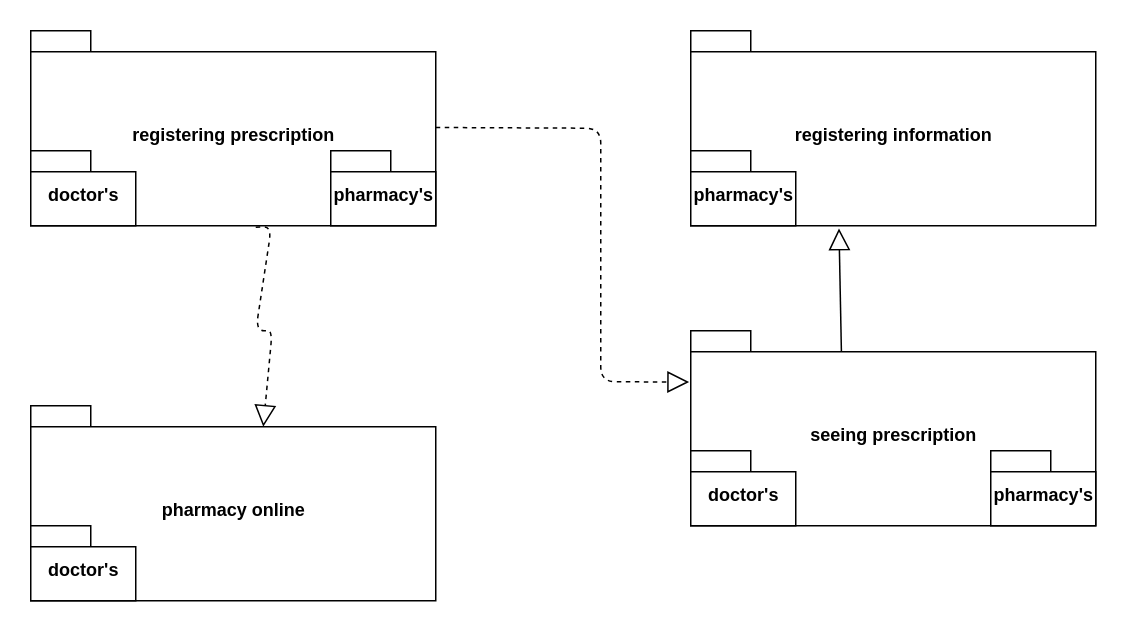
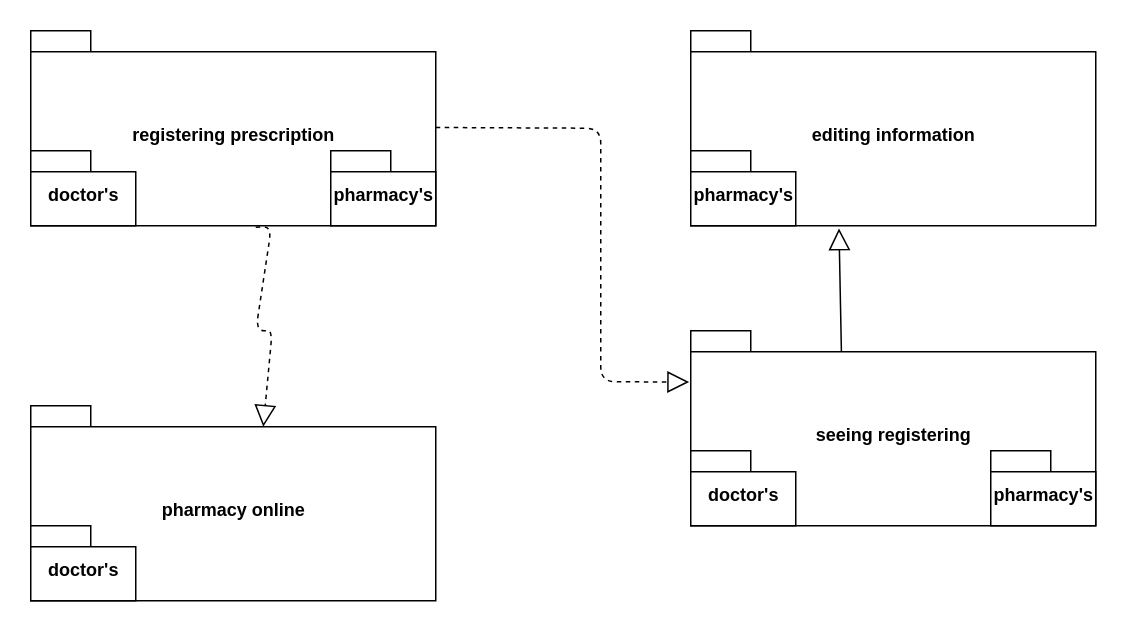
  <mxCell id="0" />
  <mxCell id="1" parent="0" />
  <mxCell id="2" value="registering prescription" style="shape=folder;fontStyle=1;spacingTop=10;tabWidth=40;tabHeight=14;tabPosition=left;html=1;" vertex="1" parent="1"><mxGeometry x="20" y="20" width="270" height="130" as="geometry" /></mxCell>
  <mxCell id="3" value="doctor's" style="shape=folder;fontStyle=1;spacingTop=10;tabWidth=40;tabHeight=14;tabPosition=left;html=1;" vertex="1" parent="1"><mxGeometry x="20" y="100" width="70" height="50" as="geometry" /></mxCell>
  <mxCell id="4" value="pharmacy's" style="shape=folder;fontStyle=1;spacingTop=10;tabWidth=40;tabHeight=14;tabPosition=left;html=1;" vertex="1" parent="1"><mxGeometry x="220" y="100" width="70" height="50" as="geometry" /></mxCell>
- <mxCell id="5" value="registering information" style="shape=folder;fontStyle=1;spacingTop=10;tabWidth=40;tabHeight=14;tabPosition=left;html=1;" vertex="1" parent="1"><mxGeometry x="460" y="20" width="270" height="130" as="geometry" /></mxCell>
+ <mxCell id="5" value="editing information" style="shape=folder;fontStyle=1;spacingTop=10;tabWidth=40;tabHeight=14;tabPosition=left;html=1;" vertex="1" parent="1"><mxGeometry x="460" y="20" width="270" height="130" as="geometry" /></mxCell>
  <mxCell id="6" value="pharmacy's" style="shape=folder;fontStyle=1;spacingTop=10;tabWidth=40;tabHeight=14;tabPosition=left;html=1;" vertex="1" parent="1"><mxGeometry x="460" y="100" width="70" height="50" as="geometry" /></mxCell>
  <mxCell id="7" value="pharmacy online" style="shape=folder;fontStyle=1;spacingTop=10;tabWidth=40;tabHeight=14;tabPosition=left;html=1;" vertex="1" parent="1"><mxGeometry x="20" y="270" width="270" height="130" as="geometry" /></mxCell>
  <mxCell id="8" value="doctor's" style="shape=folder;fontStyle=1;spacingTop=10;tabWidth=40;tabHeight=14;tabPosition=left;html=1;" vertex="1" parent="1"><mxGeometry x="20" y="350" width="70" height="50" as="geometry" /></mxCell>
- <mxCell id="9" value="seeing prescription" style="shape=folder;fontStyle=1;spacingTop=10;tabWidth=40;tabHeight=14;tabPosition=left;html=1;" vertex="1" parent="1"><mxGeometry x="460" y="220" width="270" height="130" as="geometry" /></mxCell>
+ <mxCell id="9" value="seeing registering" style="shape=folder;fontStyle=1;spacingTop=10;tabWidth=40;tabHeight=14;tabPosition=left;html=1;" vertex="1" parent="1"><mxGeometry x="460" y="220" width="270" height="130" as="geometry" /></mxCell>
  <mxCell id="10" value="doctor's" style="shape=folder;fontStyle=1;spacingTop=10;tabWidth=40;tabHeight=14;tabPosition=left;html=1;" vertex="1" parent="1"><mxGeometry x="460" y="300" width="70" height="50" as="geometry" /></mxCell>
  <mxCell id="11" value="pharmacy's" style="shape=folder;fontStyle=1;spacingTop=10;tabWidth=40;tabHeight=14;tabPosition=left;html=1;" vertex="1" parent="1"><mxGeometry x="660" y="300" width="70" height="50" as="geometry" /></mxCell>
  <mxCell id="12" value="" style="endArrow=block;dashed=0;endFill=0;endSize=12;html=1;entryX=0.366;entryY=1.014;entryDx=0;entryDy=0;entryPerimeter=0;exitX=0.372;exitY=0.109;exitDx=0;exitDy=0;exitPerimeter=0;" edge="1" parent="1" source="9" target="5"><mxGeometry width="160" relative="1" as="geometry"><mxPoint x="560" y="190" as="sourcePoint" /><mxPoint x="720" y="190" as="targetPoint" /></mxGeometry></mxCell>
  <mxCell id="13" value="" style="endArrow=block;dashed=1;endFill=0;endSize=12;html=1;entryX=-0.004;entryY=0.263;entryDx=0;entryDy=0;entryPerimeter=0;" edge="1" parent="1" target="9"><mxGeometry width="160" relative="1" as="geometry"><mxPoint x="290" y="84.5" as="sourcePoint" /><mxPoint x="400" y="270" as="targetPoint" /><Array as="points"><mxPoint x="400" y="85" /><mxPoint x="400" y="254" /></Array></mxGeometry></mxCell>
  <mxCell id="14" value="" style="endArrow=block;dashed=1;endFill=0;endSize=12;html=1;entryX=0;entryY=0;entryDx=155;entryDy=14;entryPerimeter=0;" edge="1" parent="1" target="7"><mxGeometry width="160" relative="1" as="geometry"><mxPoint x="170" y="151" as="sourcePoint" /><mxPoint x="160" y="210" as="targetPoint" /><Array as="points"><mxPoint x="180.54" y="150.5" /><mxPoint x="170" y="220" /><mxPoint x="181" y="220" /></Array></mxGeometry></mxCell>
